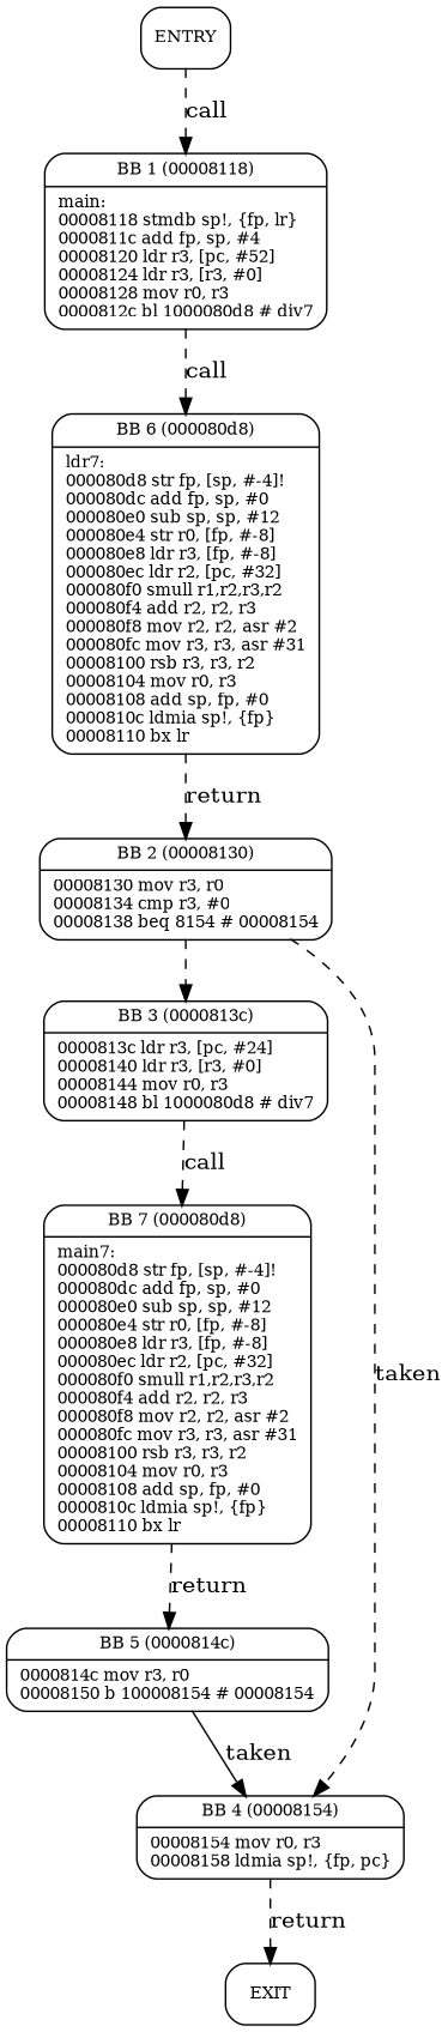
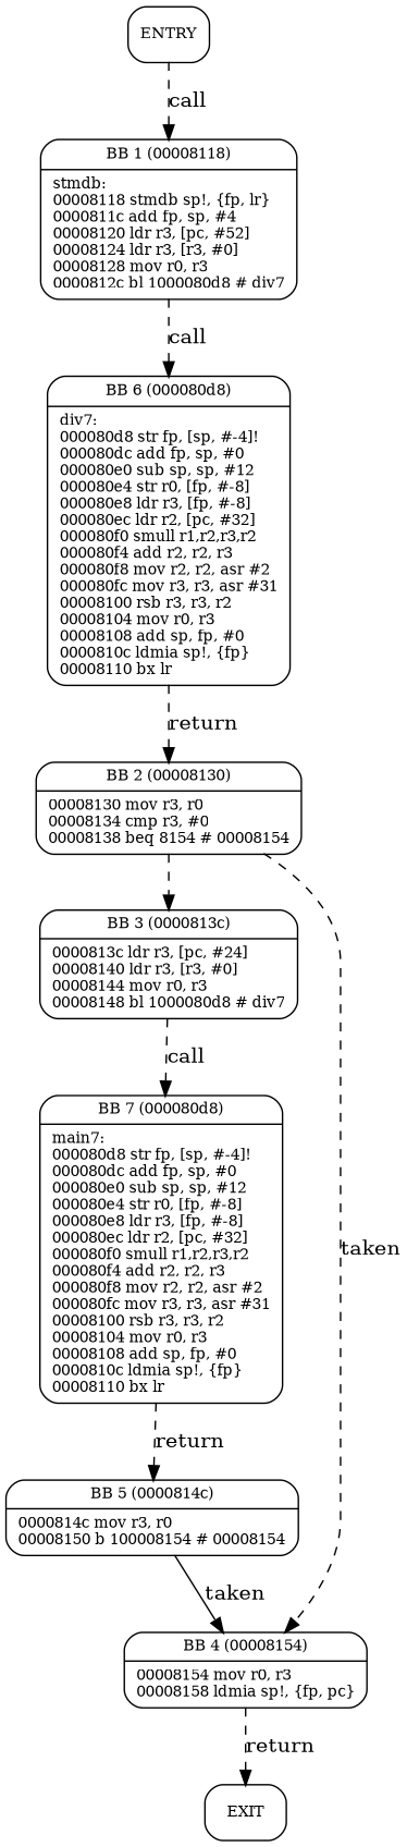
  digraph {
    node [fontsize=10 labeljust=l shape=Mrecord]
    edge [style=dashed weight=2]
    n1 [label=ENTRY]
-   n2 [label="{BB 1 (00008118) | main:\l00008118    stmdb sp!, \{fp, lr\}\l0000811c    add fp, sp, #4\l00008120    ldr r3, [pc, #52]\l00008124    ldr r3, [r3, #0]\l00008128    mov r0, r3\l0000812c    bl 1000080d8    # div7\l }"]
-   n3 [label="{BB 6 (000080d8) | ldr7:\l000080d8    str fp, [sp, #-4]!\l000080dc    add fp, sp, #0\l000080e0    sub sp, sp, #12\l000080e4    str r0, [fp, #-8]\l000080e8    ldr r3, [fp, #-8]\l000080ec    ldr r2, [pc, #32]\l000080f0    smull r1,r2,r3,r2\l000080f4    add r2, r2, r3\l000080f8    mov r2, r2, asr #2\l000080fc    mov r3, r3, asr #31\l00008100    rsb r3, r3, r2\l00008104    mov r0, r3\l00008108    add sp, fp, #0\l0000810c    ldmia sp!, \{fp\}\l00008110    bx lr\l }"]
+   n2 [label="{BB 1 (00008118) | stmdb:\l00008118    stmdb sp!, \{fp, lr\}\l0000811c    add fp, sp, #4\l00008120    ldr r3, [pc, #52]\l00008124    ldr r3, [r3, #0]\l00008128    mov r0, r3\l0000812c    bl 1000080d8    # div7\l }"]
+   n3 [label="{BB 6 (000080d8) | div7:\l000080d8    str fp, [sp, #-4]!\l000080dc    add fp, sp, #0\l000080e0    sub sp, sp, #12\l000080e4    str r0, [fp, #-8]\l000080e8    ldr r3, [fp, #-8]\l000080ec    ldr r2, [pc, #32]\l000080f0    smull r1,r2,r3,r2\l000080f4    add r2, r2, r3\l000080f8    mov r2, r2, asr #2\l000080fc    mov r3, r3, asr #31\l00008100    rsb r3, r3, r2\l00008104    mov r0, r3\l00008108    add sp, fp, #0\l0000810c    ldmia sp!, \{fp\}\l00008110    bx lr\l }"]
    n4 [label="{BB 2 (00008130) | 00008130    mov r3, r0\l00008134    cmp r3, #0\l00008138    beq 8154    # 00008154\l }"]
    n5 [label="{BB 3 (0000813c) | 0000813c    ldr r3, [pc, #24]\l00008140    ldr r3, [r3, #0]\l00008144    mov r0, r3\l00008148    bl 1000080d8    # div7\l }"]
    n6 [label="{BB 4 (00008154) | 00008154    mov r0, r3\l00008158    ldmia sp!, \{fp, pc\}\l }"]
    n7 [label="{BB 7 (000080d8) | main7:\l000080d8    str fp, [sp, #-4]!\l000080dc    add fp, sp, #0\l000080e0    sub sp, sp, #12\l000080e4    str r0, [fp, #-8]\l000080e8    ldr r3, [fp, #-8]\l000080ec    ldr r2, [pc, #32]\l000080f0    smull r1,r2,r3,r2\l000080f4    add r2, r2, r3\l000080f8    mov r2, r2, asr #2\l000080fc    mov r3, r3, asr #31\l00008100    rsb r3, r3, r2\l00008104    mov r0, r3\l00008108    add sp, fp, #0\l0000810c    ldmia sp!, \{fp\}\l00008110    bx lr\l }"]
    n8 [label=EXIT]
    n9 [label="{BB 5 (0000814c) | 0000814c    mov r3, r0\l00008150    b 100008154    # 00008154\l }"]
    n1 -> n2 [label=call]
    n2 -> n3 [label=call]
    n3 -> n4 [label=return]
    n4 -> n5 [weight=4]
    n4 -> n6 [label=taken weight=3]
    n5 -> n7 [label=call]
    n6 -> n8 [label=return]
    n7 -> n9 [label=return]
    n9 -> n6 [label=taken weight=3 style=""]
  }
